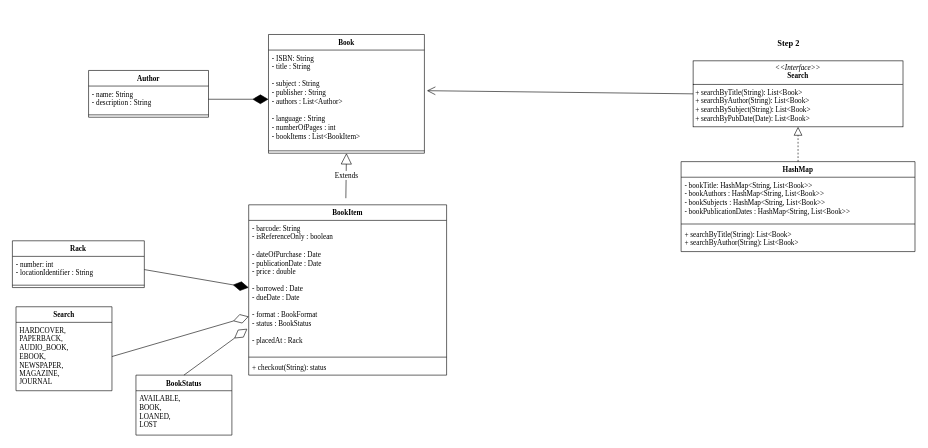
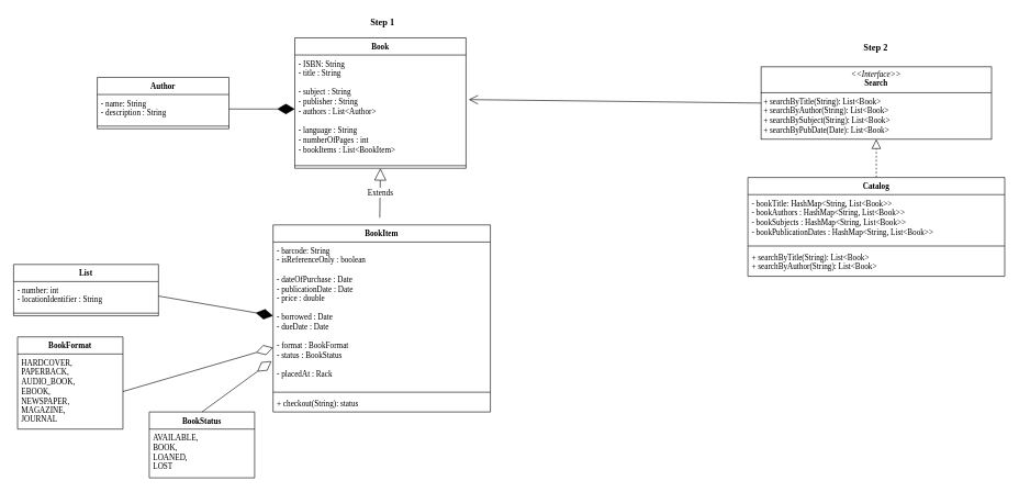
  <mxCell id="0" />
  <mxCell id="1" parent="0" />
  <mxCell id="2" value="&lt;p style=&quot;margin:0px;margin-top:4px;text-align:center;&quot;&gt;&lt;font face=&quot;Lucida Console&quot;&gt;&lt;i&gt;&amp;lt;&amp;lt;Interface&amp;gt;&amp;gt;&lt;/i&gt;&lt;br&gt;&lt;b&gt;Search&lt;/b&gt;&lt;/font&gt;&lt;/p&gt;&lt;hr size=&quot;1&quot; style=&quot;border-style:solid;&quot;&gt;&lt;p style=&quot;margin:0px;margin-left:4px;&quot;&gt;&lt;/p&gt;&lt;p style=&quot;margin:0px;margin-left:4px;&quot;&gt;&lt;font face=&quot;Lucida Console&quot;&gt;+ searchByTitle(String): List&amp;lt;Book&amp;gt;&lt;br&gt;+ searchByAuthor(String): List&amp;lt;Book&amp;gt;&lt;/font&gt;&lt;/p&gt;&lt;p style=&quot;margin:0px;margin-left:4px;&quot;&gt;&lt;font face=&quot;Lucida Console&quot;&gt;+ searchBySubject(String): List&amp;lt;Book&amp;gt;&lt;/font&gt;&lt;/p&gt;&lt;p style=&quot;margin:0px;margin-left:4px;&quot;&gt;&lt;font face=&quot;Lucida Console&quot;&gt;+ searchByPubDate(Date): List&amp;lt;Book&amp;gt;&lt;/font&gt;&lt;/p&gt;" style="verticalAlign=top;align=left;overflow=fill;html=1;whiteSpace=wrap;spacingLeft=4;spacingRight=4;fontFamily=Helvetica;fontSize=12;fontColor=default;fillColor=none;gradientColor=none;" vertex="1" parent="1"><mxGeometry x="1155" y="101" width="350" height="110" as="geometry" /></mxCell>
- <mxCell id="3" value="&lt;font face=&quot;Lucida Console&quot;&gt;HashMap&lt;/font&gt;" style="swimlane;fontStyle=1;align=center;verticalAlign=top;childLayout=stackLayout;horizontal=1;startSize=26;horizontalStack=0;resizeParent=1;resizeParentMax=0;resizeLast=0;collapsible=1;marginBottom=0;whiteSpace=wrap;html=1;spacingLeft=4;spacingRight=4;fontFamily=Helvetica;fontSize=12;fontColor=default;fillColor=none;gradientColor=none;" vertex="1" parent="1"><mxGeometry x="1135" y="269" width="390" height="150" as="geometry" /></mxCell>
+ <mxCell id="3" value="&lt;font face=&quot;Lucida Console&quot;&gt;Catalog&lt;/font&gt;" style="swimlane;fontStyle=1;align=center;verticalAlign=top;childLayout=stackLayout;horizontal=1;startSize=26;horizontalStack=0;resizeParent=1;resizeParentMax=0;resizeLast=0;collapsible=1;marginBottom=0;whiteSpace=wrap;html=1;spacingLeft=4;spacingRight=4;fontFamily=Helvetica;fontSize=12;fontColor=default;fillColor=none;gradientColor=none;" vertex="1" parent="1"><mxGeometry x="1135" y="269" width="390" height="150" as="geometry" /></mxCell>
  <mxCell id="4" value="&lt;font face=&quot;Lucida Console&quot;&gt;- bookTitle: HashMap&amp;lt;String, List&amp;lt;Book&amp;gt;&amp;gt;&lt;/font&gt;&lt;div&gt;&lt;font face=&quot;Lucida Console&quot;&gt;- bookAuthors : HashMap&amp;lt;String, List&amp;lt;Book&amp;gt;&amp;gt;&lt;/font&gt;&lt;/div&gt;&lt;div&gt;&lt;font face=&quot;Lucida Console&quot;&gt;- bookSubjects : HashMap&amp;lt;String, List&amp;lt;Book&amp;gt;&amp;gt;&lt;/font&gt;&lt;/div&gt;&lt;div&gt;&lt;font face=&quot;Lucida Console&quot;&gt;- bookPublicationDates : HashMap&amp;lt;String, List&amp;lt;Book&amp;gt;&amp;gt;&lt;/font&gt;&lt;/div&gt;" style="text;strokeColor=none;fillColor=none;align=left;verticalAlign=top;spacingLeft=4;spacingRight=4;overflow=hidden;rotatable=0;points=[[0,0.5],[1,0.5]];portConstraint=eastwest;whiteSpace=wrap;html=1;fontFamily=Helvetica;fontSize=12;fontColor=default;" vertex="1" parent="3"><mxGeometry y="26" width="390" height="74" as="geometry" /></mxCell>
  <mxCell id="5" value="" style="line;strokeWidth=1;fillColor=none;align=left;verticalAlign=middle;spacingTop=-1;spacingLeft=3;spacingRight=3;rotatable=0;labelPosition=right;points=[];portConstraint=eastwest;strokeColor=inherit;fontFamily=Helvetica;fontSize=12;fontColor=default;" vertex="1" parent="3"><mxGeometry y="100" width="390" height="8" as="geometry" /></mxCell>
  <mxCell id="6" value="&lt;font face=&quot;Lucida Console&quot;&gt;+ searchByTitle(String): List&amp;lt;Book&amp;gt;&lt;/font&gt;&lt;div&gt;&lt;font face=&quot;Lucida Console&quot;&gt;+ searchByAuthor(String): List&amp;lt;Book&amp;gt;&lt;/font&gt;&lt;/div&gt;" style="text;strokeColor=none;fillColor=none;align=left;verticalAlign=top;spacingLeft=4;spacingRight=4;overflow=hidden;rotatable=0;points=[[0,0.5],[1,0.5]];portConstraint=eastwest;whiteSpace=wrap;html=1;fontFamily=Helvetica;fontSize=12;fontColor=default;" vertex="1" parent="3"><mxGeometry y="108" width="390" height="42" as="geometry" /></mxCell>
  <mxCell id="7" value="" style="endArrow=block;dashed=1;endFill=0;endSize=12;html=1;rounded=0;entryX=0.5;entryY=1;entryDx=0;entryDy=0;exitX=0.5;exitY=0;exitDx=0;exitDy=0;" edge="1" parent="1" source="3" target="2"><mxGeometry width="160" relative="1" as="geometry"><mxPoint x="1330" y="292" as="sourcePoint" /><mxPoint x="1330" y="222" as="targetPoint" /></mxGeometry></mxCell>
  <mxCell id="8" value="&lt;font face=&quot;Lucida Console&quot;&gt;Book&lt;/font&gt;" style="swimlane;fontStyle=1;align=center;verticalAlign=top;childLayout=stackLayout;horizontal=1;startSize=26;horizontalStack=0;resizeParent=1;resizeParentMax=0;resizeLast=0;collapsible=1;marginBottom=0;whiteSpace=wrap;html=1;spacingLeft=4;spacingRight=4;fontFamily=Helvetica;fontSize=12;fontColor=default;fillColor=none;gradientColor=none;" vertex="1" parent="1"><mxGeometry x="447" y="57" width="260" height="198" as="geometry" /></mxCell>
  <mxCell id="9" value="&lt;font face=&quot;Lucida Console&quot;&gt;- ISBN: String&lt;/font&gt;&lt;div&gt;&lt;font face=&quot;Lucida Console&quot;&gt;- title : String&lt;/font&gt;&lt;/div&gt;&lt;div&gt;&lt;font face=&quot;Lucida Console&quot;&gt;&lt;br&gt;&lt;/font&gt;&lt;/div&gt;&lt;div&gt;&lt;font face=&quot;Lucida Console&quot;&gt;- subject : String&lt;/font&gt;&lt;/div&gt;&lt;div&gt;&lt;font face=&quot;Lucida Console&quot;&gt;- publisher : String&lt;/font&gt;&lt;/div&gt;&lt;div&gt;&lt;font face=&quot;Lucida Console&quot;&gt;- authors : List&amp;lt;Author&amp;gt;&lt;/font&gt;&lt;/div&gt;&lt;div&gt;&lt;font face=&quot;Lucida Console&quot;&gt;&lt;br&gt;&lt;/font&gt;&lt;/div&gt;&lt;div&gt;&lt;font face=&quot;Lucida Console&quot;&gt;- language : String&lt;/font&gt;&lt;/div&gt;&lt;div&gt;&lt;font face=&quot;Lucida Console&quot;&gt;- numberOfPages : int&lt;/font&gt;&lt;/div&gt;&lt;div&gt;&lt;font face=&quot;Lucida Console&quot;&gt;- bookItems : List&amp;lt;BookItem&amp;gt;&lt;/font&gt;&lt;/div&gt;" style="text;strokeColor=none;fillColor=none;align=left;verticalAlign=top;spacingLeft=4;spacingRight=4;overflow=hidden;rotatable=0;points=[[0,0.5],[1,0.5]];portConstraint=eastwest;whiteSpace=wrap;html=1;fontFamily=Helvetica;fontSize=12;fontColor=default;" vertex="1" parent="8"><mxGeometry y="26" width="260" height="164" as="geometry" /></mxCell>
  <mxCell id="10" value="" style="line;strokeWidth=1;fillColor=none;align=left;verticalAlign=middle;spacingTop=-1;spacingLeft=3;spacingRight=3;rotatable=0;labelPosition=right;points=[];portConstraint=eastwest;strokeColor=inherit;fontFamily=Helvetica;fontSize=12;fontColor=default;" vertex="1" parent="8"><mxGeometry y="190" width="260" height="8" as="geometry" /></mxCell>
  <mxCell id="11" value="&lt;font face=&quot;Lucida Console&quot;&gt;Author&lt;/font&gt;" style="swimlane;fontStyle=1;align=center;verticalAlign=top;childLayout=stackLayout;horizontal=1;startSize=26;horizontalStack=0;resizeParent=1;resizeParentMax=0;resizeLast=0;collapsible=1;marginBottom=0;whiteSpace=wrap;html=1;spacingLeft=4;spacingRight=4;fontFamily=Helvetica;fontSize=12;fontColor=default;fillColor=none;gradientColor=none;" vertex="1" parent="1"><mxGeometry x="147" y="117" width="200" height="78" as="geometry" /></mxCell>
  <mxCell id="12" value="&lt;font face=&quot;Lucida Console&quot;&gt;- name: String&lt;/font&gt;&lt;div&gt;&lt;font face=&quot;Lucida Console&quot;&gt;- description : String&lt;/font&gt;&lt;/div&gt;" style="text;strokeColor=none;fillColor=none;align=left;verticalAlign=top;spacingLeft=4;spacingRight=4;overflow=hidden;rotatable=0;points=[[0,0.5],[1,0.5]];portConstraint=eastwest;whiteSpace=wrap;html=1;fontFamily=Helvetica;fontSize=12;fontColor=default;" vertex="1" parent="11"><mxGeometry y="26" width="200" height="44" as="geometry" /></mxCell>
  <mxCell id="13" value="" style="line;strokeWidth=1;fillColor=none;align=left;verticalAlign=middle;spacingTop=-1;spacingLeft=3;spacingRight=3;rotatable=0;labelPosition=right;points=[];portConstraint=eastwest;strokeColor=inherit;fontFamily=Helvetica;fontSize=12;fontColor=default;" vertex="1" parent="11"><mxGeometry y="70" width="200" height="8" as="geometry" /></mxCell>
  <mxCell id="14" value="" style="endArrow=diamondThin;endFill=1;endSize=24;html=1;rounded=0;fontFamily=Helvetica;fontSize=12;fontColor=default;exitX=1;exitY=0.5;exitDx=0;exitDy=0;" edge="1" parent="1" source="12" target="9"><mxGeometry width="160" relative="1" as="geometry"><mxPoint x="307" y="170.5" as="sourcePoint" /><mxPoint x="467" y="170.5" as="targetPoint" /></mxGeometry></mxCell>
  <mxCell id="15" value="&lt;font face=&quot;Lucida Console&quot;&gt;BookItem&lt;/font&gt;" style="swimlane;fontStyle=1;align=center;verticalAlign=top;childLayout=stackLayout;horizontal=1;startSize=26;horizontalStack=0;resizeParent=1;resizeParentMax=0;resizeLast=0;collapsible=1;marginBottom=0;whiteSpace=wrap;html=1;spacingLeft=4;spacingRight=4;fontFamily=Helvetica;fontSize=12;fontColor=default;fillColor=none;gradientColor=none;" vertex="1" parent="1"><mxGeometry x="414" y="341" width="330" height="284" as="geometry" /></mxCell>
  <mxCell id="16" value="&lt;font face=&quot;Lucida Console&quot;&gt;- barcode: String&lt;/font&gt;&lt;div&gt;&lt;font face=&quot;Lucida Console&quot;&gt;- isReferenceOnly : boolean&lt;/font&gt;&lt;/div&gt;&lt;div&gt;&lt;font face=&quot;Lucida Console&quot;&gt;&lt;br&gt;&lt;/font&gt;&lt;/div&gt;&lt;div&gt;&lt;font face=&quot;Lucida Console&quot;&gt;- dateOfPurchase : Date&lt;/font&gt;&lt;/div&gt;&lt;div&gt;&lt;font face=&quot;Lucida Console&quot;&gt;- publicationDate : Date&lt;/font&gt;&lt;/div&gt;&lt;div&gt;&lt;font face=&quot;Lucida Console&quot;&gt;- price : double&lt;/font&gt;&lt;/div&gt;&lt;div&gt;&lt;font face=&quot;Lucida Console&quot;&gt;&lt;br&gt;&lt;/font&gt;&lt;/div&gt;&lt;div&gt;&lt;font face=&quot;Lucida Console&quot;&gt;- borrowed : Date&lt;/font&gt;&lt;/div&gt;&lt;div&gt;&lt;font face=&quot;Lucida Console&quot;&gt;- dueDate : Date&lt;/font&gt;&lt;/div&gt;&lt;div&gt;&lt;font face=&quot;Lucida Console&quot;&gt;&lt;br&gt;&lt;/font&gt;&lt;/div&gt;&lt;div&gt;&lt;font face=&quot;Lucida Console&quot;&gt;- format : BookFormat&lt;/font&gt;&lt;/div&gt;&lt;div&gt;&lt;font face=&quot;Lucida Console&quot;&gt;- status : BookStatus&lt;/font&gt;&lt;/div&gt;&lt;div&gt;&lt;font face=&quot;Lucida Console&quot;&gt;&lt;br&gt;&lt;/font&gt;&lt;/div&gt;&lt;div&gt;&lt;font face=&quot;Lucida Console&quot;&gt;- placedAt : Rack&lt;/font&gt;&lt;/div&gt;" style="text;strokeColor=none;fillColor=none;align=left;verticalAlign=top;spacingLeft=4;spacingRight=4;overflow=hidden;rotatable=0;points=[[0,0.5],[1,0.5]];portConstraint=eastwest;whiteSpace=wrap;html=1;fontFamily=Helvetica;fontSize=12;fontColor=default;" vertex="1" parent="15"><mxGeometry y="26" width="330" height="224" as="geometry" /></mxCell>
  <mxCell id="17" value="" style="line;strokeWidth=1;fillColor=none;align=left;verticalAlign=middle;spacingTop=-1;spacingLeft=3;spacingRight=3;rotatable=0;labelPosition=right;points=[];portConstraint=eastwest;strokeColor=inherit;fontFamily=Helvetica;fontSize=12;fontColor=default;" vertex="1" parent="15"><mxGeometry y="250" width="330" height="8" as="geometry" /></mxCell>
  <mxCell id="18" value="&lt;font face=&quot;Lucida Console&quot;&gt;+ checkout(String): status&lt;/font&gt;" style="text;strokeColor=none;fillColor=none;align=left;verticalAlign=top;spacingLeft=4;spacingRight=4;overflow=hidden;rotatable=0;points=[[0,0.5],[1,0.5]];portConstraint=eastwest;whiteSpace=wrap;html=1;fontFamily=Helvetica;fontSize=12;fontColor=default;" vertex="1" parent="15"><mxGeometry y="258" width="330" height="26" as="geometry" /></mxCell>
- <mxCell id="19" value="&lt;font face=&quot;Lucida Console&quot;&gt;Rack&lt;/font&gt;" style="swimlane;fontStyle=1;align=center;verticalAlign=top;childLayout=stackLayout;horizontal=1;startSize=26;horizontalStack=0;resizeParent=1;resizeParentMax=0;resizeLast=0;collapsible=1;marginBottom=0;whiteSpace=wrap;html=1;spacingLeft=4;spacingRight=4;fontFamily=Helvetica;fontSize=12;fontColor=default;fillColor=none;gradientColor=none;" vertex="1" parent="1"><mxGeometry x="20" y="401" width="220" height="78" as="geometry" /></mxCell>
+ <mxCell id="19" value="&lt;font face=&quot;Lucida Console&quot;&gt;List&lt;/font&gt;" style="swimlane;fontStyle=1;align=center;verticalAlign=top;childLayout=stackLayout;horizontal=1;startSize=26;horizontalStack=0;resizeParent=1;resizeParentMax=0;resizeLast=0;collapsible=1;marginBottom=0;whiteSpace=wrap;html=1;spacingLeft=4;spacingRight=4;fontFamily=Helvetica;fontSize=12;fontColor=default;fillColor=none;gradientColor=none;" vertex="1" parent="1"><mxGeometry x="20" y="401" width="220" height="78" as="geometry" /></mxCell>
  <mxCell id="20" value="&lt;font face=&quot;Lucida Console&quot;&gt;- number: int&lt;/font&gt;&lt;div&gt;&lt;font face=&quot;Lucida Console&quot;&gt;- locationIdentifier : String&lt;/font&gt;&lt;/div&gt;" style="text;strokeColor=none;fillColor=none;align=left;verticalAlign=top;spacingLeft=4;spacingRight=4;overflow=hidden;rotatable=0;points=[[0,0.5],[1,0.5]];portConstraint=eastwest;whiteSpace=wrap;html=1;fontFamily=Helvetica;fontSize=12;fontColor=default;" vertex="1" parent="19"><mxGeometry y="26" width="220" height="44" as="geometry" /></mxCell>
  <mxCell id="21" value="" style="line;strokeWidth=1;fillColor=none;align=left;verticalAlign=middle;spacingTop=-1;spacingLeft=3;spacingRight=3;rotatable=0;labelPosition=right;points=[];portConstraint=eastwest;strokeColor=inherit;fontFamily=Helvetica;fontSize=12;fontColor=default;" vertex="1" parent="19"><mxGeometry y="70" width="220" height="8" as="geometry" /></mxCell>
- <mxCell id="22" value="&lt;font face=&quot;Lucida Console&quot;&gt;Search&lt;/font&gt;" style="swimlane;fontStyle=1;align=center;verticalAlign=top;childLayout=stackLayout;horizontal=1;startSize=26;horizontalStack=0;resizeParent=1;resizeParentMax=0;resizeLast=0;collapsible=1;marginBottom=0;whiteSpace=wrap;html=1;spacingLeft=4;spacingRight=4;fontFamily=Helvetica;fontSize=12;fontColor=default;fillColor=none;gradientColor=none;" vertex="1" parent="1"><mxGeometry x="26" y="511" width="160" height="140" as="geometry" /></mxCell>
+ <mxCell id="22" value="&lt;font face=&quot;Lucida Console&quot;&gt;BookFormat&lt;/font&gt;" style="swimlane;fontStyle=1;align=center;verticalAlign=top;childLayout=stackLayout;horizontal=1;startSize=26;horizontalStack=0;resizeParent=1;resizeParentMax=0;resizeLast=0;collapsible=1;marginBottom=0;whiteSpace=wrap;html=1;spacingLeft=4;spacingRight=4;fontFamily=Helvetica;fontSize=12;fontColor=default;fillColor=none;gradientColor=none;" vertex="1" parent="1"><mxGeometry x="26" y="511" width="160" height="140" as="geometry" /></mxCell>
  <mxCell id="23" value="&lt;font face=&quot;Lucida Console&quot;&gt;HARDCOVER,&lt;/font&gt;&lt;div&gt;&lt;font face=&quot;Lucida Console&quot;&gt;PAPERBACK,&lt;/font&gt;&lt;/div&gt;&lt;div&gt;&lt;font face=&quot;Lucida Console&quot;&gt;AUDIO_BOOK,&lt;/font&gt;&lt;/div&gt;&lt;div&gt;&lt;font face=&quot;Lucida Console&quot;&gt;EBOOK,&lt;/font&gt;&lt;/div&gt;&lt;div&gt;&lt;font face=&quot;Lucida Console&quot;&gt;NEWSPAPER,&lt;/font&gt;&lt;/div&gt;&lt;div&gt;&lt;font face=&quot;Lucida Console&quot;&gt;MAGAZINE,&lt;/font&gt;&lt;/div&gt;&lt;div&gt;&lt;font face=&quot;Lucida Console&quot;&gt;JOURNAL&lt;/font&gt;&lt;/div&gt;&lt;div&gt;&lt;font face=&quot;Lucida Console&quot;&gt;&lt;br&gt;&lt;/font&gt;&lt;/div&gt;" style="text;strokeColor=none;fillColor=none;align=left;verticalAlign=top;spacingLeft=4;spacingRight=4;overflow=hidden;rotatable=0;points=[[0,0.5],[1,0.5]];portConstraint=eastwest;whiteSpace=wrap;html=1;fontFamily=Helvetica;fontSize=12;fontColor=default;" vertex="1" parent="22"><mxGeometry y="26" width="160" height="114" as="geometry" /></mxCell>
  <mxCell id="24" value="" style="endArrow=diamondThin;endFill=1;endSize=24;html=1;rounded=0;fontFamily=Helvetica;fontSize=12;fontColor=default;entryX=0;entryY=0.5;entryDx=0;entryDy=0;exitX=1;exitY=0.5;exitDx=0;exitDy=0;" edge="1" parent="1" source="20" target="16"><mxGeometry width="160" relative="1" as="geometry"><mxPoint x="250" y="511" as="sourcePoint" /><mxPoint x="410" y="511" as="targetPoint" /></mxGeometry></mxCell>
  <mxCell id="25" value="" style="endArrow=diamondThin;endFill=0;endSize=24;html=1;rounded=0;fontFamily=Helvetica;fontSize=12;fontColor=default;exitX=1;exitY=0.5;exitDx=0;exitDy=0;" edge="1" parent="1" source="23" target="16"><mxGeometry width="160" relative="1" as="geometry"><mxPoint x="250" y="541" as="sourcePoint" /><mxPoint x="410" y="541" as="targetPoint" /></mxGeometry></mxCell>
  <mxCell id="26" value="&lt;font face=&quot;Lucida Console&quot;&gt;BookStatus&lt;/font&gt;" style="swimlane;fontStyle=1;align=center;verticalAlign=top;childLayout=stackLayout;horizontal=1;startSize=26;horizontalStack=0;resizeParent=1;resizeParentMax=0;resizeLast=0;collapsible=1;marginBottom=0;whiteSpace=wrap;html=1;spacingLeft=4;spacingRight=4;fontFamily=Helvetica;fontSize=12;fontColor=default;fillColor=none;gradientColor=none;" vertex="1" parent="1"><mxGeometry x="226" y="625" width="160" height="100" as="geometry" /></mxCell>
  <mxCell id="27" value="&lt;font face=&quot;Lucida Console&quot;&gt;AVAILABLE,&lt;/font&gt;&lt;div&gt;&lt;font face=&quot;Lucida Console&quot;&gt;BOOK,&lt;/font&gt;&lt;/div&gt;&lt;div&gt;&lt;font face=&quot;Lucida Console&quot;&gt;LOANED,&lt;/font&gt;&lt;/div&gt;&lt;div&gt;&lt;font face=&quot;Lucida Console&quot;&gt;LOST&lt;/font&gt;&lt;/div&gt;" style="text;strokeColor=none;fillColor=none;align=left;verticalAlign=top;spacingLeft=4;spacingRight=4;overflow=hidden;rotatable=0;points=[[0,0.5],[1,0.5]];portConstraint=eastwest;whiteSpace=wrap;html=1;fontFamily=Helvetica;fontSize=12;fontColor=default;" vertex="1" parent="26"><mxGeometry y="26" width="160" height="74" as="geometry" /></mxCell>
  <mxCell id="28" value="" style="endArrow=diamondThin;endFill=0;endSize=24;html=1;rounded=0;fontFamily=Helvetica;fontSize=12;fontColor=default;exitX=0.5;exitY=0;exitDx=0;exitDy=0;entryX=-0.007;entryY=0.807;entryDx=0;entryDy=0;entryPerimeter=0;" edge="1" parent="1" source="26" target="16"><mxGeometry width="160" relative="1" as="geometry"><mxPoint x="266" y="650" as="sourcePoint" /><mxPoint x="416" y="490" as="targetPoint" /></mxGeometry></mxCell>
  <mxCell id="29" value="&lt;font face=&quot;Lucida Console&quot;&gt;Extends&lt;/font&gt;" style="endArrow=block;endSize=16;endFill=0;html=1;rounded=0;fontFamily=Helvetica;fontSize=12;fontColor=default;entryX=0.5;entryY=1;entryDx=0;entryDy=0;" edge="1" parent="1" target="8"><mxGeometry width="160" relative="1" as="geometry"><mxPoint x="576" y="330" as="sourcePoint" /><mxPoint x="421" y="360" as="targetPoint" /></mxGeometry></mxCell>
+ <mxCell id="30" value="&lt;font style=&quot;font-size: 14px;&quot; face=&quot;Lucida Console&quot;&gt;&lt;b&gt;Step 1&lt;/b&gt;&lt;/font&gt;" style="text;strokeColor=none;fillColor=none;align=left;verticalAlign=top;spacingLeft=4;spacingRight=4;overflow=hidden;rotatable=0;points=[[0,0.5],[1,0.5]];portConstraint=eastwest;whiteSpace=wrap;html=1;fontFamily=Helvetica;fontSize=12;fontColor=default;" vertex="1" parent="1"><mxGeometry x="556" y="20" width="70" height="30" as="geometry" /></mxCell>
  <mxCell id="31" value="" style="endArrow=open;endFill=1;endSize=12;html=1;rounded=0;entryX=1.016;entryY=0.413;entryDx=0;entryDy=0;entryPerimeter=0;exitX=0;exitY=0.5;exitDx=0;exitDy=0;" edge="1" parent="1" source="2" target="9"><mxGeometry width="160" relative="1" as="geometry"><mxPoint x="905" y="381" as="sourcePoint" /><mxPoint x="1065" y="381" as="targetPoint" /></mxGeometry></mxCell>
- <mxCell id="32" value="&lt;font style=&quot;font-size: 14px;&quot; face=&quot;Lucida Console&quot;&gt;&lt;b&gt;Step 2&lt;/b&gt;&lt;/font&gt;" style="text;strokeColor=none;fillColor=none;align=left;verticalAlign=top;spacingLeft=4;spacingRight=4;overflow=hidden;rotatable=0;points=[[0,0.5],[1,0.5]];portConstraint=eastwest;whiteSpace=wrap;html=1;fontFamily=Helvetica;fontSize=12;fontColor=default;" vertex="1" parent="1"><mxGeometry x="1290" y="57" width="80" height="30" as="geometry" /></mxCell>
+ <mxCell id="32" value="&lt;font style=&quot;font-size: 14px;&quot; face=&quot;Lucida Console&quot;&gt;&lt;b&gt;Step 2&lt;/b&gt;&lt;/font&gt;" style="text;strokeColor=none;fillColor=none;align=left;verticalAlign=top;spacingLeft=4;spacingRight=4;overflow=hidden;rotatable=0;points=[[0,0.5],[1,0.5]];portConstraint=eastwest;whiteSpace=wrap;html=1;fontFamily=Helvetica;fontSize=12;fontColor=default;" vertex="1" parent="1"><mxGeometry x="1305" y="57" width="80" height="30" as="geometry" /></mxCell>
